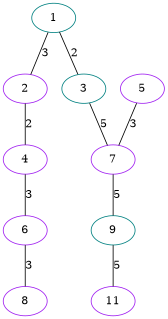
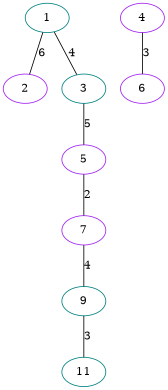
  graph {
    node [color=purple]
    1 [color=teal]
    2
    3 [color=teal]
    4
    5
    6
    7
-   8
    9 [color=teal]
-   11
-   1 -- 2 [label=3]
-   1 -- 3 [label=2]
-   2 -- 4 [label=2]
-   3 -- 7 [label=5]
+   11 [color=teal]
+   1 -- 2 [label=6]
+   1 -- 3 [label=4]
+   3 -- 5 [label=5]
    4 -- 6 [label=3]
-   5 -- 7 [label=3]
-   6 -- 8 [label=3]
-   7 -- 9 [label=5]
-   9 -- 11 [label=5]
+   5 -- 7 [label=2]
+   7 -- 9 [label=4]
+   9 -- 11 [label=3]
  }
